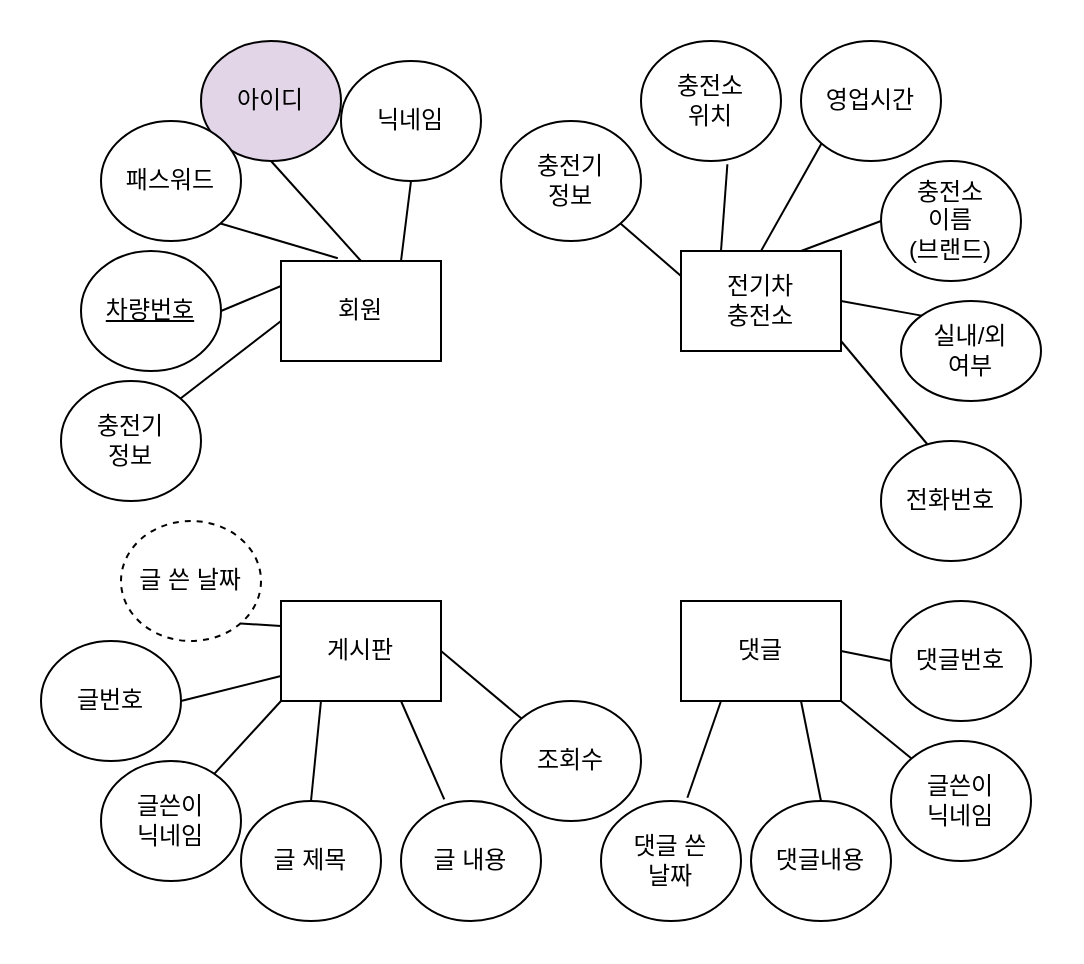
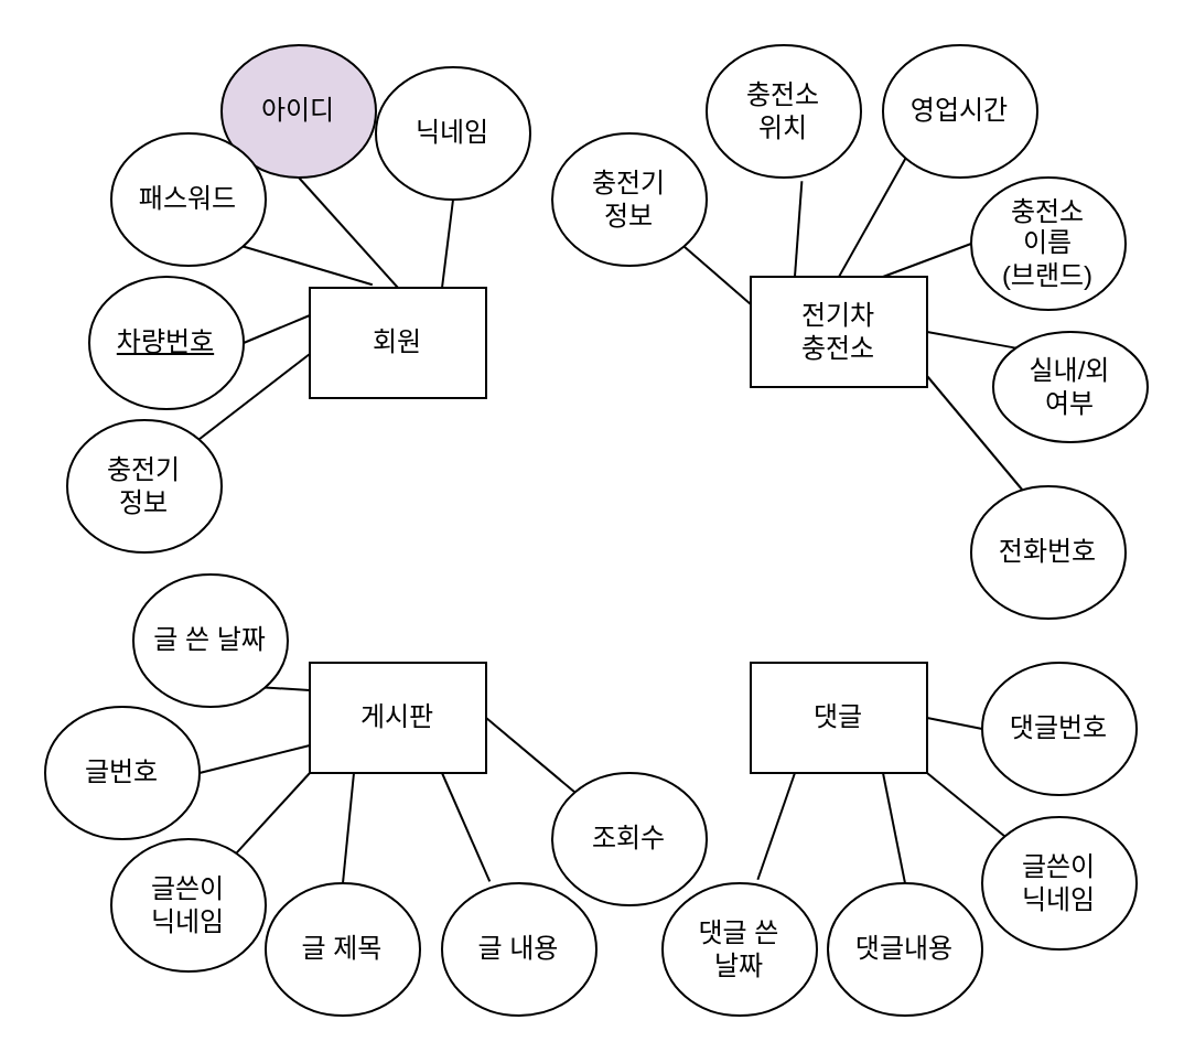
  <mxCell id="0" />
  <mxCell id="1" parent="0" />
  <mxCell id="2" value="회원" style="rounded=0;whiteSpace=wrap;html=1;" vertex="1" parent="1"><mxGeometry x="140" y="130" width="80" height="50" as="geometry" /></mxCell>
  <mxCell id="3" value="아이디" style="ellipse;whiteSpace=wrap;html=1;fillColor=#e1d5e7;" vertex="1" parent="1"><mxGeometry x="100" width="70" height="60" as="geometry" y="20" /></mxCell>
  <mxCell id="4" value="패스워드" style="ellipse;whiteSpace=wrap;html=1;" vertex="1" parent="1"><mxGeometry x="50" y="60" width="70" height="60" as="geometry" /></mxCell>
  <mxCell id="5" value="&lt;u&gt;차량번호&lt;/u&gt;" style="ellipse;whiteSpace=wrap;html=1;" vertex="1" parent="1"><mxGeometry x="40" y="125" width="70" height="60" as="geometry" /></mxCell>
  <mxCell id="6" value="" style="endArrow=none;html=1;entryX=0;entryY=0.25;entryDx=0;entryDy=0;exitX=1;exitY=0.5;exitDx=0;exitDy=0;" edge="1" parent="1" source="5" target="2"><mxGeometry width="50" height="50" relative="1" as="geometry"><mxPoint x="80" y="140" as="sourcePoint" /><mxPoint x="130" y="90" as="targetPoint" /></mxGeometry></mxCell>
  <mxCell id="7" value="" style="endArrow=none;html=1;entryX=0.5;entryY=1;entryDx=0;entryDy=0;exitX=0.5;exitY=0;exitDx=0;exitDy=0;" edge="1" parent="1" source="2" target="3"><mxGeometry width="50" height="50" relative="1" as="geometry"><mxPoint x="140" y="130" as="sourcePoint" /><mxPoint x="190" y="80" as="targetPoint" /></mxGeometry></mxCell>
  <mxCell id="8" value="" style="endArrow=none;html=1;entryX=1;entryY=1;entryDx=0;entryDy=0;exitX=0.355;exitY=-0.028;exitDx=0;exitDy=0;exitPerimeter=0;" edge="1" parent="1" source="2" target="4"><mxGeometry width="50" height="50" relative="1" as="geometry"><mxPoint x="160" y="130" as="sourcePoint" /><mxPoint x="130" y="110" as="targetPoint" /></mxGeometry></mxCell>
  <mxCell id="9" value="전기차&lt;br&gt;&lt;span style=&quot;color: rgba(0 , 0 , 0 , 0) ; font-family: monospace ; font-size: 0px&quot;&gt;%3CmxGraphModel%3E%3Croot%3E%3CmxCell%20id%3D%220%22%2F%3E%3CmxCell%20id%3D%221%22%20parent%3D%220%22%2F%3E%3CmxCell%20id%3D%222%22%20value%3D%22%ED%9A%8C%EC%9B%90%22%20style%3D%22rounded%3D0%3BwhiteSpace%3Dwrap%3Bhtml%3D1%3B%22%20vertex%3D%221%22%20parent%3D%221%22%3E%3CmxGeometry%20x%3D%22120%22%20y%3D%22110%22%20width%3D%2280%22%20height%3D%2250%22%20as%3D%22geometry%22%2F%3E%3C%2FmxCell%3E%3C%2Froot%3E%3C%2FmxGraphModel%3E&lt;/span&gt;충전소" style="rounded=0;whiteSpace=wrap;html=1;" vertex="1" parent="1"><mxGeometry x="340" y="125" width="80" height="50" as="geometry" /></mxCell>
  <mxCell id="10" value="게시판" style="rounded=0;whiteSpace=wrap;html=1;" vertex="1" parent="1"><mxGeometry x="140" y="300" width="80" height="50" as="geometry" /></mxCell>
  <mxCell id="11" value="댓글" style="rounded=0;whiteSpace=wrap;html=1;" vertex="1" parent="1"><mxGeometry x="340" y="300" width="80" height="50" as="geometry" /></mxCell>
  <mxCell id="12" value="충전기&lt;br&gt;정보" style="ellipse;whiteSpace=wrap;html=1;" vertex="1" parent="1"><mxGeometry x="30" y="190" width="70" height="60" as="geometry" /></mxCell>
  <mxCell id="13" value="" style="endArrow=none;html=1;exitX=1;exitY=0;exitDx=0;exitDy=0;" edge="1" parent="1" source="12"><mxGeometry width="50" height="50" relative="1" as="geometry"><mxPoint x="104.122" y="213.359" as="sourcePoint" /><mxPoint x="140" y="160" as="targetPoint" /><Array as="points" /></mxGeometry></mxCell>
  <mxCell id="14" value="충전소&lt;br&gt;위치" style="ellipse;whiteSpace=wrap;html=1;" vertex="1" parent="1"><mxGeometry x="320" width="70" height="60" as="geometry" y="20" /></mxCell>
  <mxCell id="15" value="영업시간" style="ellipse;whiteSpace=wrap;html=1;" vertex="1" parent="1"><mxGeometry x="400" width="70" height="60" as="geometry" y="20" /></mxCell>
  <mxCell id="16" value="충전소&lt;br&gt;이름&lt;br&gt;(브랜드)" style="ellipse;whiteSpace=wrap;html=1;" vertex="1" parent="1"><mxGeometry x="440" y="80" width="70" height="60" as="geometry" /></mxCell>
  <mxCell id="17" value="실내/외&lt;br&gt;여부" style="ellipse;whiteSpace=wrap;html=1;" vertex="1" parent="1"><mxGeometry x="450" y="150" width="70" height="50" as="geometry" /></mxCell>
  <mxCell id="18" value="충전기&lt;br&gt;정보" style="ellipse;whiteSpace=wrap;html=1;" vertex="1" parent="1"><mxGeometry x="250" y="60" width="70" height="60" as="geometry" /></mxCell>
  <mxCell id="19" value="전화번호" style="ellipse;whiteSpace=wrap;html=1;" vertex="1" parent="1"><mxGeometry x="440" y="220" width="70" height="60" as="geometry" /></mxCell>
  <mxCell id="20" value="" style="endArrow=none;html=1;exitX=0;exitY=0.25;exitDx=0;exitDy=0;entryX=1;entryY=1;entryDx=0;entryDy=0;" edge="1" parent="1" source="9" target="18"><mxGeometry width="50" height="50" relative="1" as="geometry"><mxPoint x="190" y="140" as="sourcePoint" /><mxPoint x="300" y="150" as="targetPoint" /></mxGeometry></mxCell>
  <mxCell id="21" value="" style="endArrow=none;html=1;exitX=0.5;exitY=0;exitDx=0;exitDy=0;entryX=0;entryY=1;entryDx=0;entryDy=0;" edge="1" parent="1" source="9" target="15"><mxGeometry width="50" height="50" relative="1" as="geometry"><mxPoint x="380" y="130" as="sourcePoint" /><mxPoint x="430" y="80" as="targetPoint" /></mxGeometry></mxCell>
  <mxCell id="22" value="" style="endArrow=none;html=1;entryX=0.617;entryY=1.027;entryDx=0;entryDy=0;entryPerimeter=0;exitX=0.25;exitY=0;exitDx=0;exitDy=0;" edge="1" parent="1" source="9" target="14"><mxGeometry width="50" height="50" relative="1" as="geometry"><mxPoint x="240" y="260" as="sourcePoint" /><mxPoint x="290" y="210" as="targetPoint" /></mxGeometry></mxCell>
  <mxCell id="23" value="" style="endArrow=none;html=1;exitX=0.75;exitY=0;exitDx=0;exitDy=0;entryX=0;entryY=0.5;entryDx=0;entryDy=0;" edge="1" parent="1" source="9" target="16"><mxGeometry width="50" height="50" relative="1" as="geometry"><mxPoint x="390" y="135" as="sourcePoint" /><mxPoint x="420.251" y="81.213" as="targetPoint" /></mxGeometry></mxCell>
  <mxCell id="24" value="" style="endArrow=none;html=1;exitX=1;exitY=0.5;exitDx=0;exitDy=0;entryX=0;entryY=0;entryDx=0;entryDy=0;" edge="1" parent="1" source="9" target="17"><mxGeometry width="50" height="50" relative="1" as="geometry"><mxPoint x="400" y="145" as="sourcePoint" /><mxPoint x="430.251" y="91.213" as="targetPoint" /></mxGeometry></mxCell>
  <mxCell id="25" value="" style="endArrow=none;html=1;entryX=0.331;entryY=0.027;entryDx=0;entryDy=0;entryPerimeter=0;" edge="1" parent="1" target="19"><mxGeometry width="50" height="50" relative="1" as="geometry"><mxPoint x="420" y="170" as="sourcePoint" /><mxPoint x="440.251" y="101.213" as="targetPoint" /></mxGeometry></mxCell>
  <mxCell id="26" value="글번호" style="ellipse;whiteSpace=wrap;html=1;" vertex="1" parent="1"><mxGeometry y="320" width="70" height="60" as="geometry" x="20" /></mxCell>
  <mxCell id="27" value="글쓴이&lt;br&gt;닉네임" style="ellipse;whiteSpace=wrap;html=1;" vertex="1" parent="1"><mxGeometry x="50" y="380" width="70" height="60" as="geometry" /></mxCell>
  <mxCell id="28" value="글 제목" style="ellipse;whiteSpace=wrap;html=1;" vertex="1" parent="1"><mxGeometry x="120" y="400" width="70" height="60" as="geometry" /></mxCell>
  <mxCell id="29" value="글 내용" style="ellipse;whiteSpace=wrap;html=1;" vertex="1" parent="1"><mxGeometry x="200" y="400" width="70" height="60" as="geometry" /></mxCell>
- <mxCell id="30" value="글 쓴 날짜" style="ellipse;whiteSpace=wrap;html=1;dashed=1;" vertex="1" parent="1"><mxGeometry x="60" y="260" width="70" height="60" as="geometry" /></mxCell>
+ <mxCell id="30" value="글 쓴 날짜" style="ellipse;whiteSpace=wrap;html=1;" vertex="1" parent="1"><mxGeometry x="60" y="260" width="70" height="60" as="geometry" /></mxCell>
  <mxCell id="31" value="조회수" style="ellipse;whiteSpace=wrap;html=1;" vertex="1" parent="1"><mxGeometry x="250" y="350" width="70" height="60" as="geometry" /></mxCell>
  <mxCell id="32" value="" style="endArrow=none;html=1;exitX=1;exitY=1;exitDx=0;exitDy=0;entryX=0;entryY=0.25;entryDx=0;entryDy=0;" edge="1" parent="1" source="30" target="10"><mxGeometry width="50" height="50" relative="1" as="geometry"><mxPoint x="109.749" y="218.787" as="sourcePoint" /><mxPoint x="150" y="170" as="targetPoint" /><Array as="points" /></mxGeometry></mxCell>
  <mxCell id="33" value="" style="endArrow=none;html=1;exitX=1;exitY=0.5;exitDx=0;exitDy=0;entryX=0;entryY=0.75;entryDx=0;entryDy=0;" edge="1" parent="1" source="26" target="10"><mxGeometry width="50" height="50" relative="1" as="geometry"><mxPoint x="119.749" y="228.787" as="sourcePoint" /><mxPoint x="160" y="180" as="targetPoint" /><Array as="points" /></mxGeometry></mxCell>
  <mxCell id="34" value="" style="endArrow=none;html=1;entryX=0;entryY=1;entryDx=0;entryDy=0;" edge="1" parent="1" source="27" target="10"><mxGeometry width="50" height="50" relative="1" as="geometry"><mxPoint x="129.749" y="238.787" as="sourcePoint" /><mxPoint x="170" y="190" as="targetPoint" /><Array as="points" /></mxGeometry></mxCell>
  <mxCell id="35" value="" style="endArrow=none;html=1;exitX=0.5;exitY=0;exitDx=0;exitDy=0;entryX=0.25;entryY=1;entryDx=0;entryDy=0;" edge="1" parent="1" source="28" target="10"><mxGeometry width="50" height="50" relative="1" as="geometry"><mxPoint x="139.749" y="248.787" as="sourcePoint" /><mxPoint x="180" y="200" as="targetPoint" /><Array as="points" /></mxGeometry></mxCell>
  <mxCell id="36" value="" style="endArrow=none;html=1;exitX=0.309;exitY=-0.013;exitDx=0;exitDy=0;entryX=0.75;entryY=1;entryDx=0;entryDy=0;exitPerimeter=0;" edge="1" parent="1" source="29" target="10"><mxGeometry width="50" height="50" relative="1" as="geometry"><mxPoint x="149.749" y="258.787" as="sourcePoint" /><mxPoint x="190" y="210" as="targetPoint" /><Array as="points" /></mxGeometry></mxCell>
  <mxCell id="37" value="" style="endArrow=none;html=1;exitX=1;exitY=0.5;exitDx=0;exitDy=0;entryX=0;entryY=0;entryDx=0;entryDy=0;" edge="1" parent="1" source="10" target="31"><mxGeometry width="50" height="50" relative="1" as="geometry"><mxPoint x="159.749" y="268.787" as="sourcePoint" /><mxPoint x="200" y="220" as="targetPoint" /><Array as="points" /></mxGeometry></mxCell>
  <mxCell id="38" value="댓글번호" style="ellipse;whiteSpace=wrap;html=1;" vertex="1" parent="1"><mxGeometry x="445" y="300" width="70" height="60" as="geometry" /></mxCell>
  <mxCell id="39" value="글쓴이&lt;br&gt;닉네임" style="ellipse;whiteSpace=wrap;html=1;" vertex="1" parent="1"><mxGeometry x="445" y="370" width="70" height="60" as="geometry" /></mxCell>
  <mxCell id="40" value="댓글내용" style="ellipse;whiteSpace=wrap;html=1;" vertex="1" parent="1"><mxGeometry x="375" y="400" width="70" height="60" as="geometry" /></mxCell>
  <mxCell id="41" value="댓글 쓴&lt;br&gt;날짜" style="ellipse;whiteSpace=wrap;html=1;" vertex="1" parent="1"><mxGeometry x="300" y="400" width="70" height="60" as="geometry" /></mxCell>
  <mxCell id="42" value="" style="endArrow=none;html=1;entryX=0.75;entryY=1;entryDx=0;entryDy=0;exitX=0.5;exitY=0;exitDx=0;exitDy=0;" edge="1" parent="1" source="40" target="11"><mxGeometry width="50" height="50" relative="1" as="geometry"><mxPoint x="360" y="400" as="sourcePoint" /><mxPoint x="410" y="350" as="targetPoint" /></mxGeometry></mxCell>
  <mxCell id="43" value="" style="endArrow=none;html=1;entryX=0.25;entryY=1;entryDx=0;entryDy=0;exitX=0.617;exitY=-0.027;exitDx=0;exitDy=0;exitPerimeter=0;" edge="1" parent="1" source="41" target="11"><mxGeometry width="50" height="50" relative="1" as="geometry"><mxPoint x="240" y="330" as="sourcePoint" /><mxPoint x="290" y="280" as="targetPoint" /></mxGeometry></mxCell>
  <mxCell id="44" value="" style="endArrow=none;html=1;entryX=1;entryY=1;entryDx=0;entryDy=0;exitX=0;exitY=0;exitDx=0;exitDy=0;" edge="1" parent="1" source="39" target="11"><mxGeometry width="50" height="50" relative="1" as="geometry"><mxPoint x="420" y="410" as="sourcePoint" /><mxPoint x="410" y="360" as="targetPoint" /></mxGeometry></mxCell>
  <mxCell id="45" value="" style="endArrow=none;html=1;entryX=1;entryY=0.5;entryDx=0;entryDy=0;exitX=0;exitY=0.5;exitDx=0;exitDy=0;" edge="1" parent="1" source="38" target="11"><mxGeometry width="50" height="50" relative="1" as="geometry"><mxPoint x="430" y="420" as="sourcePoint" /><mxPoint x="420" y="370" as="targetPoint" /></mxGeometry></mxCell>
  <mxCell id="46" value="닉네임" style="ellipse;whiteSpace=wrap;html=1;" vertex="1" parent="1"><mxGeometry x="170" y="30" width="70" height="60" as="geometry" /></mxCell>
  <mxCell id="47" value="" style="endArrow=none;html=1;entryX=0.5;entryY=1;entryDx=0;entryDy=0;exitX=0.75;exitY=0;exitDx=0;exitDy=0;" edge="1" parent="1" source="2" target="46"><mxGeometry width="50" height="50" relative="1" as="geometry"><mxPoint x="190" y="140" as="sourcePoint" /><mxPoint x="145" y="90" as="targetPoint" /></mxGeometry></mxCell>
